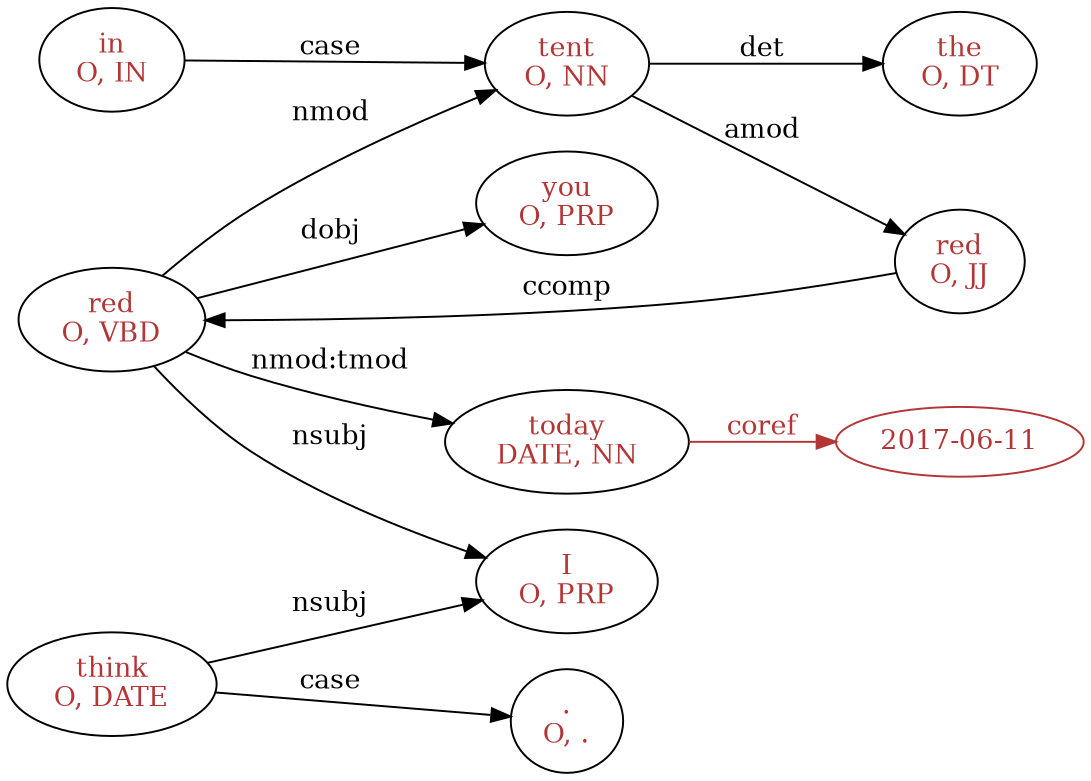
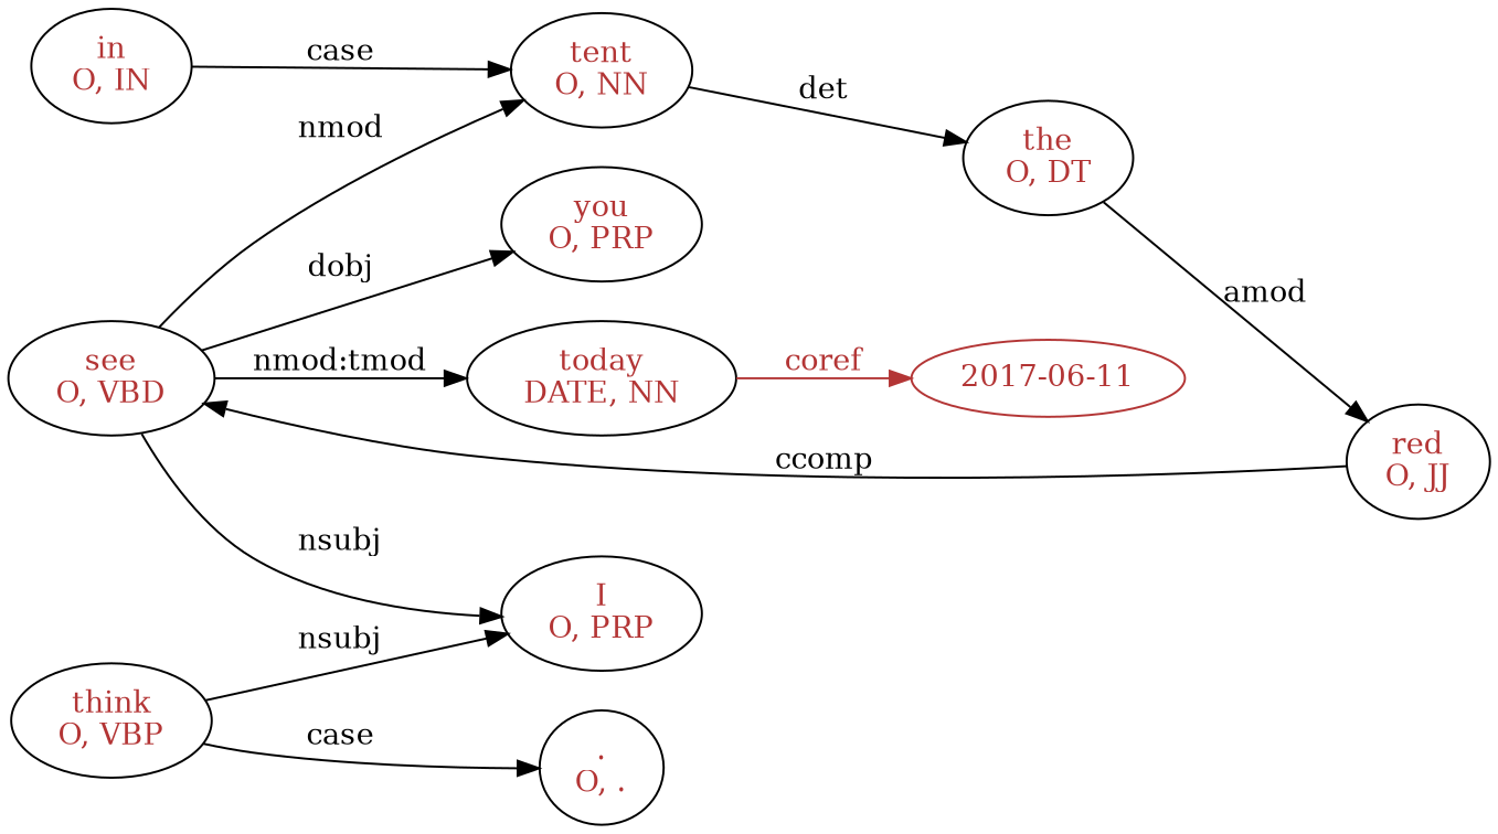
  digraph {
    rankdir=LR
    node [fontcolor="#B33535" group=PRP sentence=0 tag=PRP type=O]
    edge ["dep-type"=nsubj]
-   n1 [group=VBD index=4 label="red\nO, VBD" lemma=see tag=VBD]
+   n1 [group=VBD index=4 label="see\nO, VBD" lemma=see tag=VBD]
    n2 [index=5 label="you\nO, PRP" lemma=you]
    n3 [group=NN index=10 label="today\nDATE, NN" lemma=today tag=NN type=DATE]
    n4 [group=NN index=9 label="tent\nO, NN" lemma=tent tag=NN]
    n5 [index=3 label="I\nO, PRP" lemma=I]
    n6 [color="#B33535" label="2017-06-11" range="nlp.annotations$format_time_annotation$fn__20142@4e322589" type=DATE value="2017-06-11" group="" sentence="" tag=""]
    n7 [group=DT index=7 label="the\nO, DT" lemma=the tag=DT]
    n8 [group=JJ index=8 label="red\nO, JJ" lemma=red tag=JJ]
    n9 [group=IN index=6 label="in\nO, IN" lemma=in tag=IN]
-   n10 [group=VBP index=2 label="think\nO, DATE" lemma=think tag=VBP]
+   n10 [group=VBP index=2 label="think\nO, VBP" lemma=think tag=VBP]
    n11 [group="." index=11 label=".\nO, ." lemma="." tag="."]
    n1 -> n2 ["dep-type"=dobj label=dobj]
    n1 -> n3 ["dep-type"="nmod:tmod" label="nmod:tmod"]
    n1 -> n4 ["dep-type"=nmod label=nmod]
    n1 -> n5 [label=nsubj]
    n3 -> n6 [color="#B33535" fontcolor="#B33535" label=coref type=coref "dep-type"=""]
    n4 -> n7 ["dep-type"=det label=det]
-   n4 -> n8 ["dep-type"=amod label=amod]
+   n7 -> n8 ["dep-type"=amod label=amod]
    n8 -> n1 ["dep-type"=ccomp label=ccomp]
    n9 -> n4 ["dep-type"=case label=case]
    n10 -> n5 [label=nsubj]
    n10 -> n11 ["dep-type"=punct label=case]
  }
